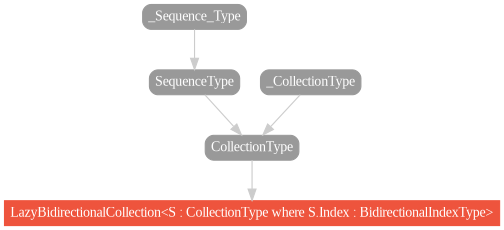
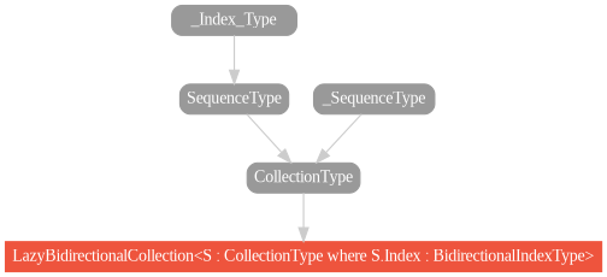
  strict digraph {
    fontname="Liberation Serif"
    node [color="#999999" fillcolor="#999999" fontcolor=white fontname="Liberation Serif" fontsize=12 margin="0.07,0.05" shape=box style="filled,rounded"]
    edge [color="#cccccc" fontname="Liberation Serif"]
    "LazyBidirectionalCollection<S : CollectionType where S.Index : BidirectionalIndexType>" [color="#ee543d" fillcolor="#ee543d" height=0.3 style=filled]
    CollectionType [height=0.3]
    SequenceType [height=0.3]
-   _CollectionType [height=0.3]
-   _Sequence_Type [height=0.3]
+   _CollectionType [height=0.3 label=_SequenceType]
+   _Sequence_Type [height=0.3 label=_Index_Type]
    subgraph sub_1 {
      rank=max
      "LazyBidirectionalCollection<S : CollectionType where S.Index : BidirectionalIndexType>"
    }
    CollectionType -> "LazyBidirectionalCollection<S : CollectionType where S.Index : BidirectionalIndexType>"
    SequenceType -> CollectionType
    _CollectionType -> CollectionType
    _Sequence_Type -> SequenceType
  }
